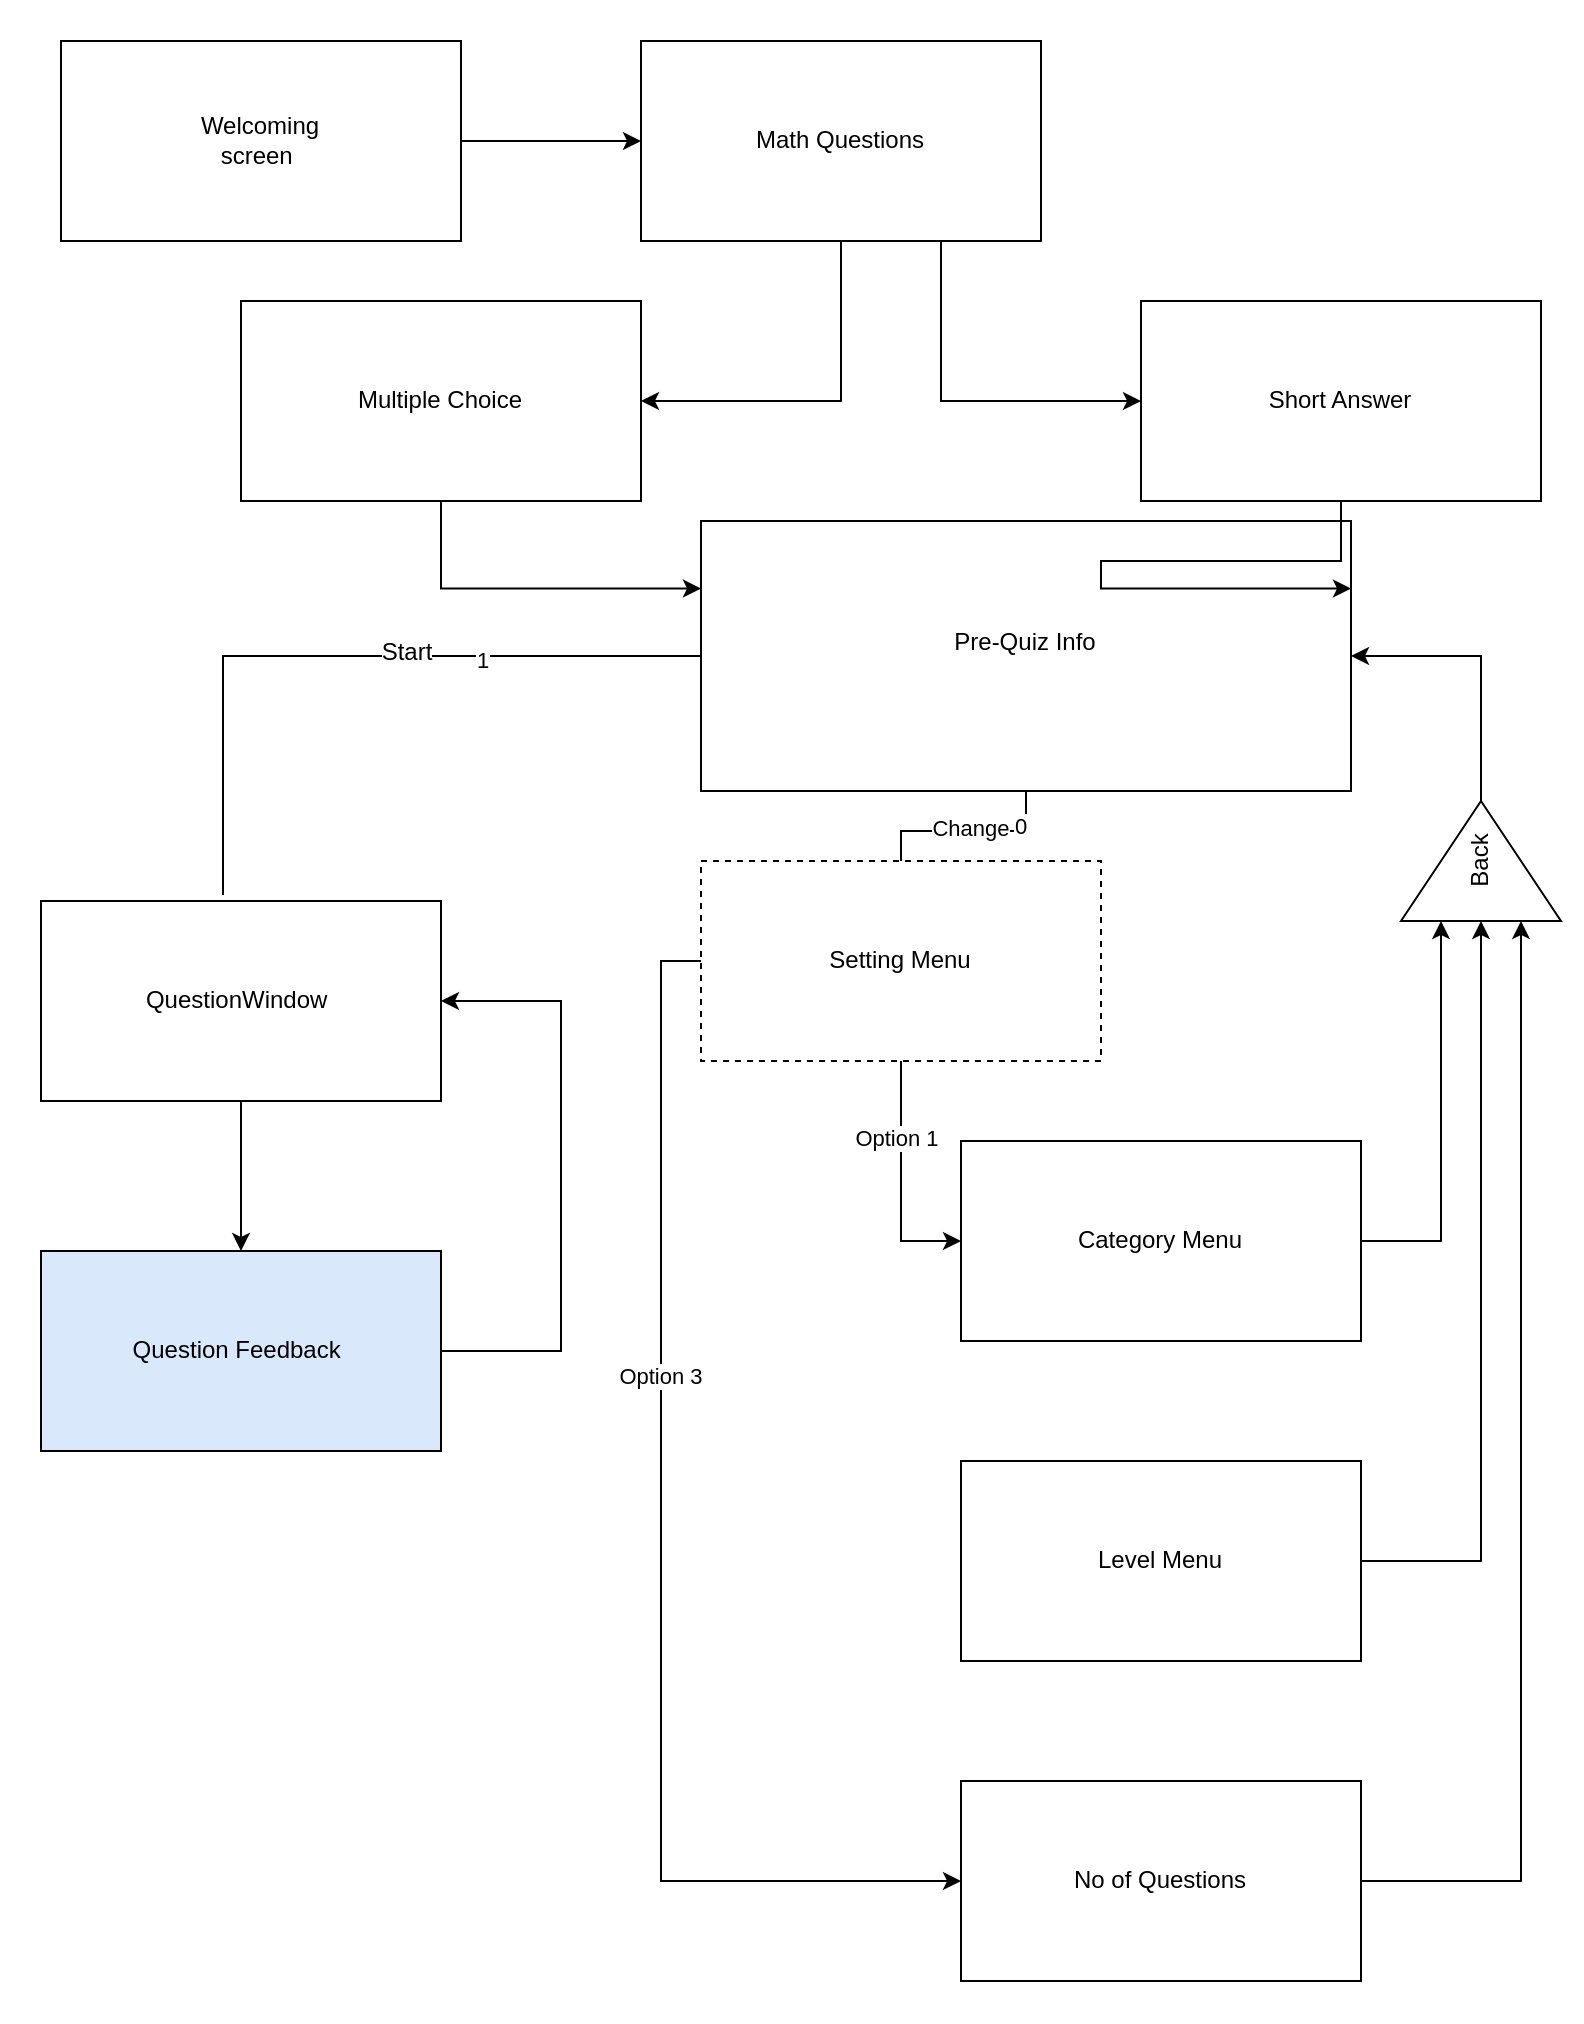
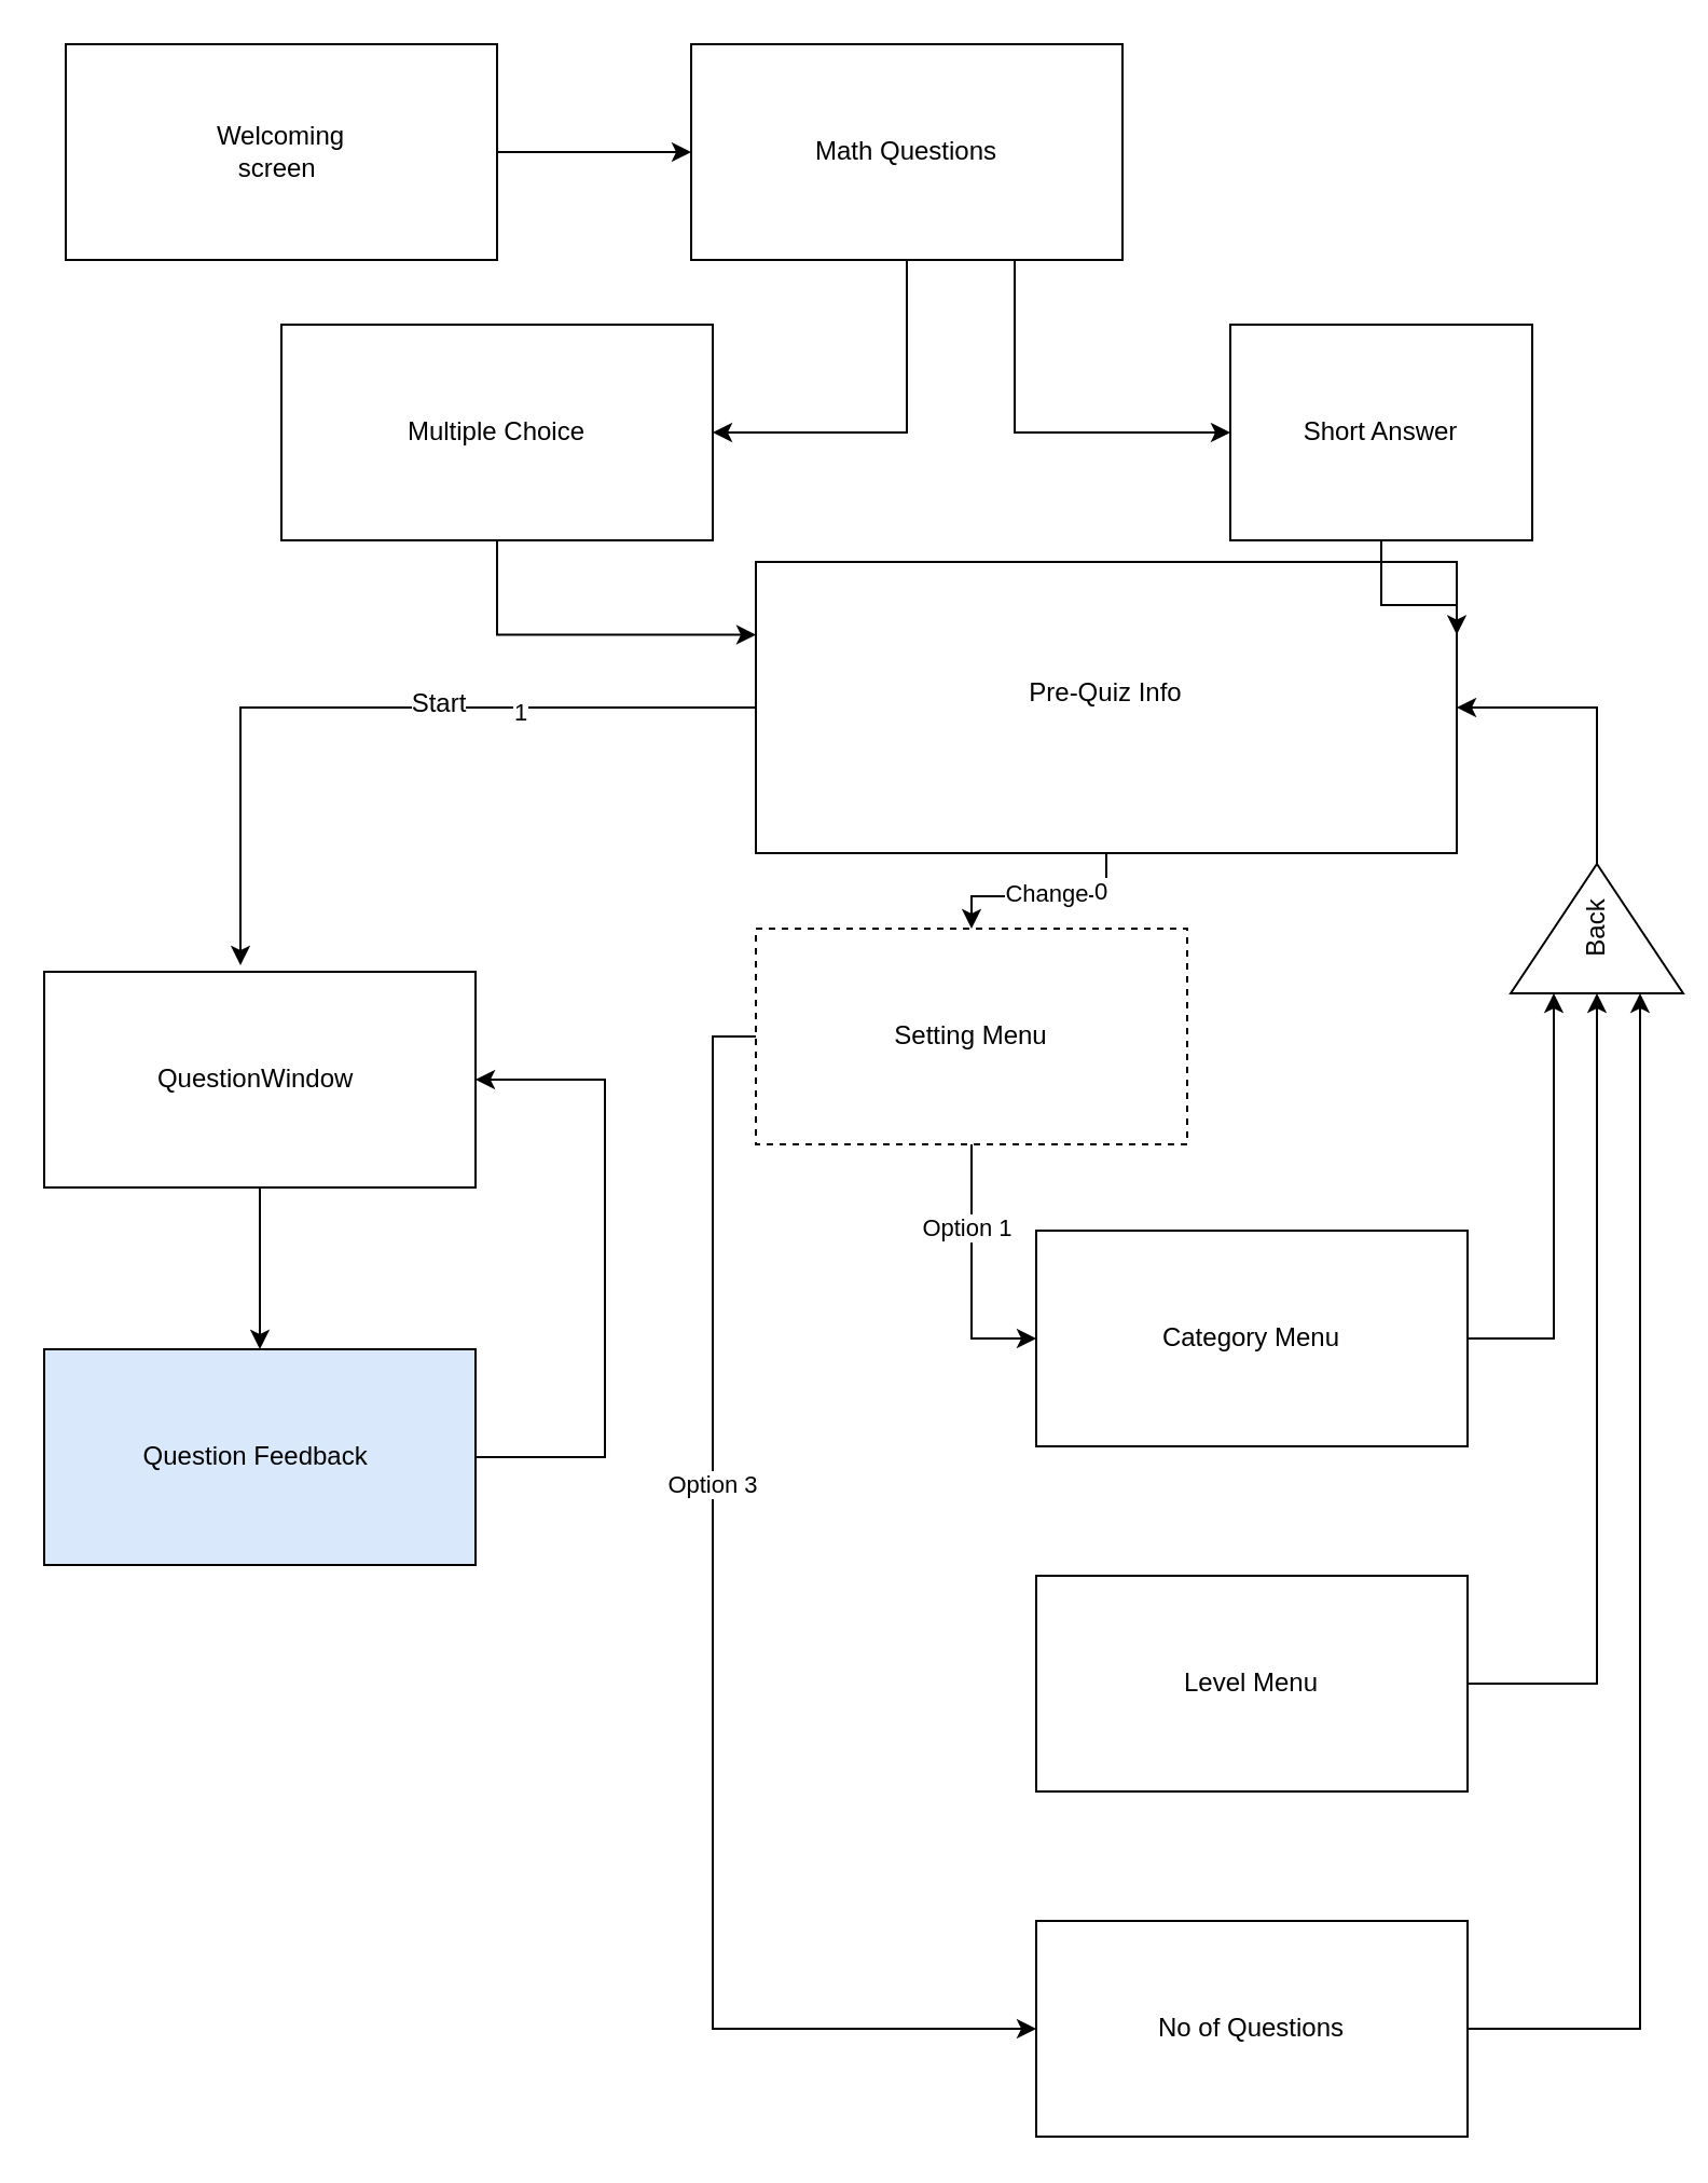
  <mxCell id="0" />
  <mxCell id="1" parent="0" />
  <mxCell id="2" style="edgeStyle=orthogonalEdgeStyle;rounded=0;orthogonalLoop=1;jettySize=auto;html=1;exitX=1;exitY=0.5;exitDx=0;exitDy=0;entryX=0;entryY=0.5;entryDx=0;entryDy=0;" parent="1" source="3" target="31" edge="1"><mxGeometry relative="1" as="geometry" /></mxCell>
  <mxCell id="3" value="" style="rounded=0;whiteSpace=wrap;html=1;" parent="1" vertex="1"><mxGeometry x="30" y="20" width="200" height="100" as="geometry" /></mxCell>
  <mxCell id="4" value="Welcoming screen&amp;nbsp;" style="text;html=1;align=center;verticalAlign=middle;whiteSpace=wrap;rounded=0;" parent="1" vertex="1"><mxGeometry x="100" y="55" width="60" height="30" as="geometry" /></mxCell>
- <mxCell id="5" style="edgeStyle=orthogonalEdgeStyle;rounded=0;orthogonalLoop=1;jettySize=auto;html=1;exitX=0.5;exitY=1;exitDx=0;exitDy=0;endArrow=none;" parent="1" source="8" target="20" edge="1"><mxGeometry relative="1" as="geometry" /></mxCell>
+ <mxCell id="5" style="edgeStyle=orthogonalEdgeStyle;rounded=0;orthogonalLoop=1;jettySize=auto;html=1;exitX=0.5;exitY=1;exitDx=0;exitDy=0;" parent="1" source="8" target="20" edge="1"><mxGeometry relative="1" as="geometry" /></mxCell>
  <mxCell id="6" value="Change" style="edgeLabel;html=1;align=center;verticalAlign=middle;resizable=0;points=[];" parent="5" vertex="1" connectable="0"><mxGeometry x="-0.025" y="-2" relative="1" as="geometry"><mxPoint as="offset" /></mxGeometry></mxCell>
  <mxCell id="7" value="0" style="edgeLabel;html=1;align=center;verticalAlign=middle;resizable=0;points=[];" parent="5" vertex="1" connectable="0"><mxGeometry x="-0.657" y="-3" relative="1" as="geometry"><mxPoint as="offset" /></mxGeometry></mxCell>
  <mxCell id="8" value="Pre-Quiz Info&lt;div&gt;&lt;br&gt;&lt;/div&gt;" style="rounded=0;whiteSpace=wrap;html=1;" parent="1" vertex="1"><mxGeometry x="350" y="260" width="325" height="135" as="geometry" /></mxCell>
  <mxCell id="9" style="edgeStyle=orthogonalEdgeStyle;rounded=0;orthogonalLoop=1;jettySize=auto;html=1;exitX=0.5;exitY=1;exitDx=0;exitDy=0;" parent="1" source="10" target="15" edge="1"><mxGeometry relative="1" as="geometry" /></mxCell>
  <mxCell id="10" value="QuestionWindow&amp;nbsp;" style="rounded=0;whiteSpace=wrap;html=1;" parent="1" vertex="1"><mxGeometry x="20" y="450" width="200" height="100" as="geometry" /></mxCell>
- <mxCell id="11" style="edgeStyle=orthogonalEdgeStyle;rounded=0;orthogonalLoop=1;jettySize=auto;html=1;exitX=0;exitY=0.5;exitDx=0;exitDy=0;entryX=0.455;entryY=-0.03;entryDx=0;entryDy=0;entryPerimeter=0;endArrow=none;" parent="1" source="8" target="10" edge="1"><mxGeometry relative="1" as="geometry" /></mxCell>
+ <mxCell id="11" style="edgeStyle=orthogonalEdgeStyle;rounded=0;orthogonalLoop=1;jettySize=auto;html=1;exitX=0;exitY=0.5;exitDx=0;exitDy=0;entryX=0.455;entryY=-0.03;entryDx=0;entryDy=0;entryPerimeter=0;" parent="1" source="8" target="10" edge="1"><mxGeometry relative="1" as="geometry" /></mxCell>
  <mxCell id="12" value="&lt;font style=&quot;font-size: 12px;&quot;&gt;Start&lt;/font&gt;" style="edgeLabel;html=1;align=center;verticalAlign=middle;resizable=0;points=[];" parent="11" vertex="1" connectable="0"><mxGeometry x="-0.174" y="-2" relative="1" as="geometry"><mxPoint as="offset" /></mxGeometry></mxCell>
  <mxCell id="13" value="1" style="edgeLabel;html=1;align=center;verticalAlign=middle;resizable=0;points=[];" parent="11" vertex="1" connectable="0"><mxGeometry x="-0.388" y="2" relative="1" as="geometry"><mxPoint as="offset" /></mxGeometry></mxCell>
  <mxCell id="14" style="edgeStyle=orthogonalEdgeStyle;rounded=0;orthogonalLoop=1;jettySize=auto;html=1;exitX=1;exitY=0.5;exitDx=0;exitDy=0;entryX=1;entryY=0.5;entryDx=0;entryDy=0;" parent="1" source="15" target="10" edge="1"><mxGeometry relative="1" as="geometry"><Array as="points"><mxPoint x="280" y="675" /><mxPoint x="280" y="500" /></Array></mxGeometry></mxCell>
  <mxCell id="15" value="Question Feedback&amp;nbsp;" style="rounded=0;whiteSpace=wrap;html=1;fillColor=#dae8fc;" parent="1" vertex="1"><mxGeometry x="20" y="625" width="200" height="100" as="geometry" /></mxCell>
  <mxCell id="16" style="edgeStyle=orthogonalEdgeStyle;rounded=0;orthogonalLoop=1;jettySize=auto;html=1;exitX=0.5;exitY=1;exitDx=0;exitDy=0;entryX=0;entryY=0.5;entryDx=0;entryDy=0;" parent="1" source="20" target="22" edge="1"><mxGeometry relative="1" as="geometry" /></mxCell>
  <mxCell id="17" value="Option 1" style="edgeLabel;html=1;align=center;verticalAlign=middle;resizable=0;points=[];" parent="16" vertex="1" connectable="0"><mxGeometry x="-0.367" y="-3" relative="1" as="geometry"><mxPoint as="offset" /></mxGeometry></mxCell>
  <mxCell id="18" style="edgeStyle=orthogonalEdgeStyle;rounded=0;orthogonalLoop=1;jettySize=auto;html=1;exitX=0;exitY=0.5;exitDx=0;exitDy=0;entryX=0;entryY=0.5;entryDx=0;entryDy=0;" parent="1" source="20" target="26" edge="1"><mxGeometry relative="1" as="geometry" /></mxCell>
  <mxCell id="19" value="Option 3" style="edgeLabel;html=1;align=center;verticalAlign=middle;resizable=0;points=[];" parent="18" vertex="1" connectable="0"><mxGeometry x="-0.278" y="-1" relative="1" as="geometry"><mxPoint as="offset" /></mxGeometry></mxCell>
  <mxCell id="20" value="Setting Menu" style="rounded=0;whiteSpace=wrap;html=1;dashed=1;" parent="1" vertex="1"><mxGeometry x="350" y="430" width="200" height="100" as="geometry" /></mxCell>
  <mxCell id="21" style="edgeStyle=orthogonalEdgeStyle;rounded=0;orthogonalLoop=1;jettySize=auto;html=1;exitX=1;exitY=0.5;exitDx=0;exitDy=0;entryX=0;entryY=0.25;entryDx=0;entryDy=0;" parent="1" source="22" target="28" edge="1"><mxGeometry relative="1" as="geometry" /></mxCell>
  <mxCell id="22" value="Category Menu" style="rounded=0;whiteSpace=wrap;html=1;" parent="1" vertex="1"><mxGeometry x="480" y="570" width="200" height="100" as="geometry" /></mxCell>
  <mxCell id="23" style="edgeStyle=orthogonalEdgeStyle;rounded=0;orthogonalLoop=1;jettySize=auto;html=1;exitX=1;exitY=0.5;exitDx=0;exitDy=0;entryX=0;entryY=0.5;entryDx=0;entryDy=0;" parent="1" source="24" target="28" edge="1"><mxGeometry relative="1" as="geometry" /></mxCell>
  <mxCell id="24" value="Level Menu" style="rounded=0;whiteSpace=wrap;html=1;" parent="1" vertex="1"><mxGeometry x="480" y="730" width="200" height="100" as="geometry" /></mxCell>
  <mxCell id="25" style="edgeStyle=orthogonalEdgeStyle;rounded=0;orthogonalLoop=1;jettySize=auto;html=1;exitX=1;exitY=0.5;exitDx=0;exitDy=0;entryX=0;entryY=0.75;entryDx=0;entryDy=0;" parent="1" source="26" target="28" edge="1"><mxGeometry relative="1" as="geometry" /></mxCell>
  <mxCell id="26" value="No of Questions" style="rounded=0;whiteSpace=wrap;html=1;" parent="1" vertex="1"><mxGeometry x="480" y="890" width="200" height="100" as="geometry" /></mxCell>
  <mxCell id="27" style="edgeStyle=orthogonalEdgeStyle;rounded=0;orthogonalLoop=1;jettySize=auto;html=1;exitX=1;exitY=0.5;exitDx=0;exitDy=0;entryX=1;entryY=0.5;entryDx=0;entryDy=0;" parent="1" source="28" target="8" edge="1"><mxGeometry relative="1" as="geometry" /></mxCell>
  <mxCell id="28" value="Back" style="triangle;whiteSpace=wrap;html=1;rotation=-90;" parent="1" vertex="1"><mxGeometry x="710" y="390" width="60" height="80" as="geometry" /></mxCell>
  <mxCell id="29" style="edgeStyle=orthogonalEdgeStyle;rounded=0;orthogonalLoop=1;jettySize=auto;html=1;exitX=0.75;exitY=1;exitDx=0;exitDy=0;entryX=0;entryY=0.5;entryDx=0;entryDy=0;" parent="1" source="31" target="33" edge="1"><mxGeometry relative="1" as="geometry" /></mxCell>
  <mxCell id="30" style="edgeStyle=orthogonalEdgeStyle;rounded=0;orthogonalLoop=1;jettySize=auto;html=1;exitX=0.5;exitY=1;exitDx=0;exitDy=0;entryX=1;entryY=0.5;entryDx=0;entryDy=0;" edge="1" parent="1" source="31" target="35"><mxGeometry relative="1" as="geometry" /></mxCell>
  <mxCell id="31" value="Math Questions" style="rounded=0;whiteSpace=wrap;html=1;" parent="1" vertex="1"><mxGeometry x="320" y="20" width="200" height="100" as="geometry" /></mxCell>
  <mxCell id="32" style="edgeStyle=orthogonalEdgeStyle;rounded=0;orthogonalLoop=1;jettySize=auto;html=1;exitX=0.5;exitY=1;exitDx=0;exitDy=0;entryX=1;entryY=0.25;entryDx=0;entryDy=0;" edge="1" parent="1" source="33" target="8"><mxGeometry relative="1" as="geometry"><Array as="points"><mxPoint x="670" y="280" /><mxPoint x="550" y="280" /></Array></mxGeometry></mxCell>
- <mxCell id="33" value="Short Answer" style="rounded=0;whiteSpace=wrap;html=1;" parent="1" vertex="1"><mxGeometry x="570" y="150" width="200" height="100" as="geometry" /></mxCell>
+ <mxCell id="33" value="Short Answer" style="rounded=0;whiteSpace=wrap;html=1;" parent="1" vertex="1"><mxGeometry x="570" y="150" width="140" height="100" as="geometry" /></mxCell>
  <mxCell id="34" style="edgeStyle=orthogonalEdgeStyle;rounded=0;orthogonalLoop=1;jettySize=auto;html=1;exitX=0.5;exitY=1;exitDx=0;exitDy=0;entryX=0;entryY=0.25;entryDx=0;entryDy=0;" edge="1" parent="1" source="35" target="8"><mxGeometry relative="1" as="geometry" /></mxCell>
- <mxCell id="35" value="Multiple Choice" style="rounded=0;whiteSpace=wrap;html=1;" vertex="1" parent="1"><mxGeometry x="120" y="150" width="200" height="100" as="geometry" /></mxCell>
+ <mxCell id="35" value="Multiple Choice" style="rounded=0;whiteSpace=wrap;html=1;" vertex="1" parent="1"><mxGeometry x="130" y="150" width="200" height="100" as="geometry" /></mxCell>
